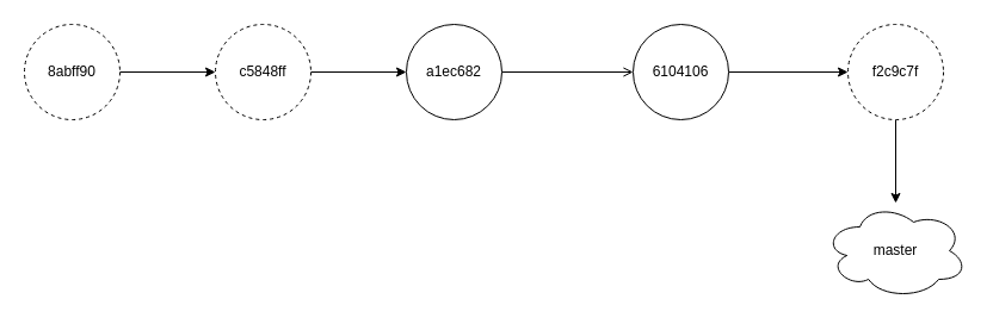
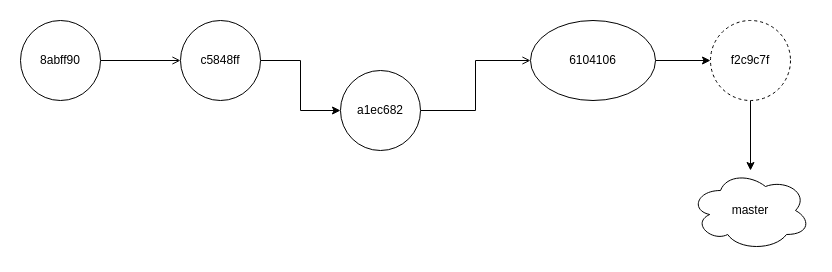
  <mxCell id="0" />
  <mxCell id="1" parent="0" />
- <mxCell id="2" value="" style="edgeStyle=orthogonalEdgeStyle;rounded=0;orthogonalLoop=1;jettySize=auto;html=1;" edge="1" parent="1" source="3" target="5"><mxGeometry relative="1" as="geometry" /></mxCell>
- <mxCell id="3" value="8abff90" style="ellipse;whiteSpace=wrap;html=1;aspect=fixed;dashed=1;" vertex="1" parent="1"><mxGeometry x="20" y="20" width="80" height="80" as="geometry" /></mxCell>
+ <mxCell id="2" value="" style="edgeStyle=orthogonalEdgeStyle;rounded=0;orthogonalLoop=1;jettySize=auto;html=1;endArrow=open;" edge="1" parent="1" source="3" target="5"><mxGeometry relative="1" as="geometry" /></mxCell>
+ <mxCell id="3" value="8abff90" style="ellipse;whiteSpace=wrap;html=1;aspect=fixed;" vertex="1" parent="1"><mxGeometry x="20" y="20" width="80" height="80" as="geometry" /></mxCell>
  <mxCell id="4" value="" style="edgeStyle=orthogonalEdgeStyle;rounded=0;orthogonalLoop=1;jettySize=auto;html=1;" edge="1" parent="1" source="5" target="8"><mxGeometry relative="1" as="geometry" /></mxCell>
- <mxCell id="5" value="c5848ff" style="ellipse;whiteSpace=wrap;html=1;aspect=fixed;dashed=1;" vertex="1" parent="1"><mxGeometry x="180" y="20" width="80" height="80" as="geometry" /></mxCell>
+ <mxCell id="5" value="c5848ff" style="ellipse;whiteSpace=wrap;html=1;aspect=fixed;" vertex="1" parent="1"><mxGeometry x="180" y="20" width="80" height="80" as="geometry" /></mxCell>
  <mxCell id="6" value="" style="edgeStyle=orthogonalEdgeStyle;rounded=0;orthogonalLoop=1;jettySize=auto;html=1;" edge="1" parent="1" source="12" target="9"><mxGeometry relative="1" as="geometry" /></mxCell>
  <mxCell id="7" value="" style="edgeStyle=orthogonalEdgeStyle;rounded=0;orthogonalLoop=1;jettySize=auto;html=1;endArrow=open;" edge="1" parent="1" source="8" target="11"><mxGeometry relative="1" as="geometry" /></mxCell>
- <mxCell id="8" value="a1ec682" style="ellipse;whiteSpace=wrap;html=1;aspect=fixed;" vertex="1" parent="1"><mxGeometry x="340" y="20" width="80" height="80" as="geometry" /></mxCell>
+ <mxCell id="8" value="a1ec682" style="ellipse;whiteSpace=wrap;html=1;aspect=fixed;" vertex="1" parent="1"><mxGeometry x="340" y="70" width="80" height="80" as="geometry" /></mxCell>
  <mxCell id="9" value="master" style="ellipse;shape=cloud;whiteSpace=wrap;html=1;" vertex="1" parent="1"><mxGeometry x="690" y="170" width="120" height="80" as="geometry" /></mxCell>
  <mxCell id="10" value="" style="edgeStyle=orthogonalEdgeStyle;rounded=0;orthogonalLoop=1;jettySize=auto;html=1;" edge="1" parent="1" source="11" target="12"><mxGeometry relative="1" as="geometry" /></mxCell>
- <mxCell id="11" value="6104106" style="ellipse;whiteSpace=wrap;html=1;aspect=fixed;" vertex="1" parent="1"><mxGeometry x="530" y="20" width="80" height="80" as="geometry" /></mxCell>
+ <mxCell id="11" value="6104106" style="ellipse;whiteSpace=wrap;html=1;aspect=fixed;" vertex="1" parent="1"><mxGeometry x="530" y="20" width="125" height="80" as="geometry" /></mxCell>
  <mxCell id="12" value="f2c9c7f" style="ellipse;whiteSpace=wrap;html=1;aspect=fixed;dashed=1;" vertex="1" parent="1"><mxGeometry x="710" y="20" width="80" height="80" as="geometry" /></mxCell>
